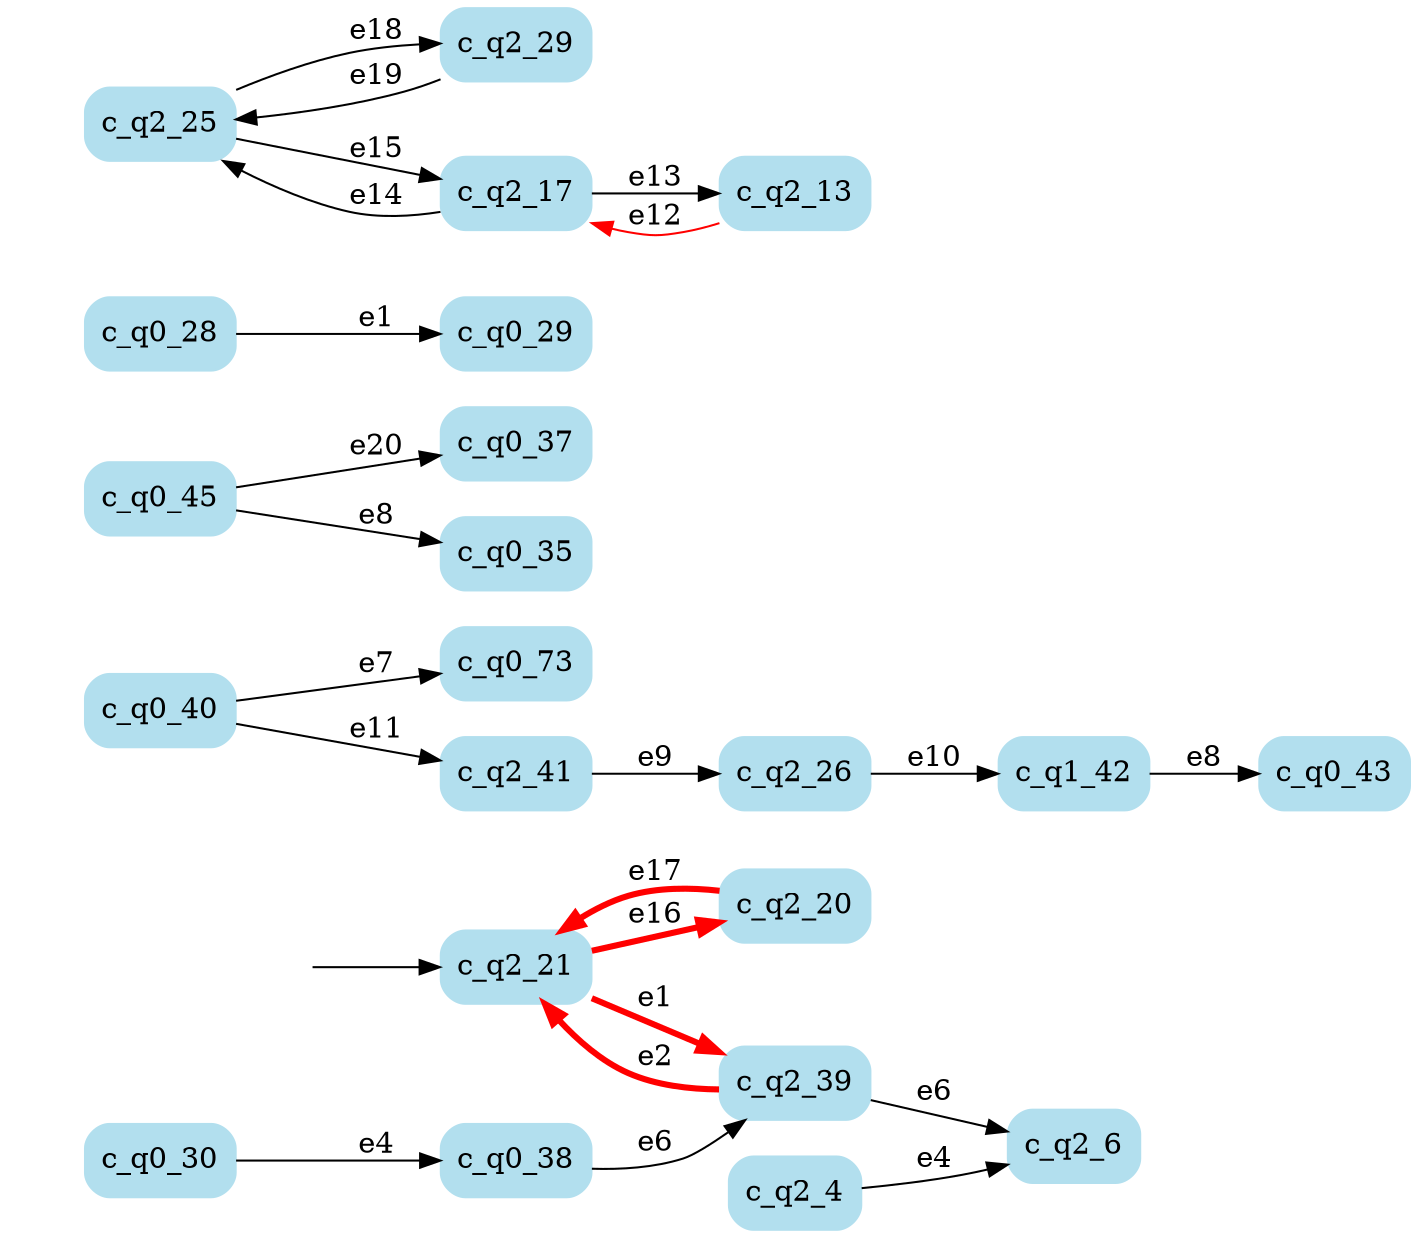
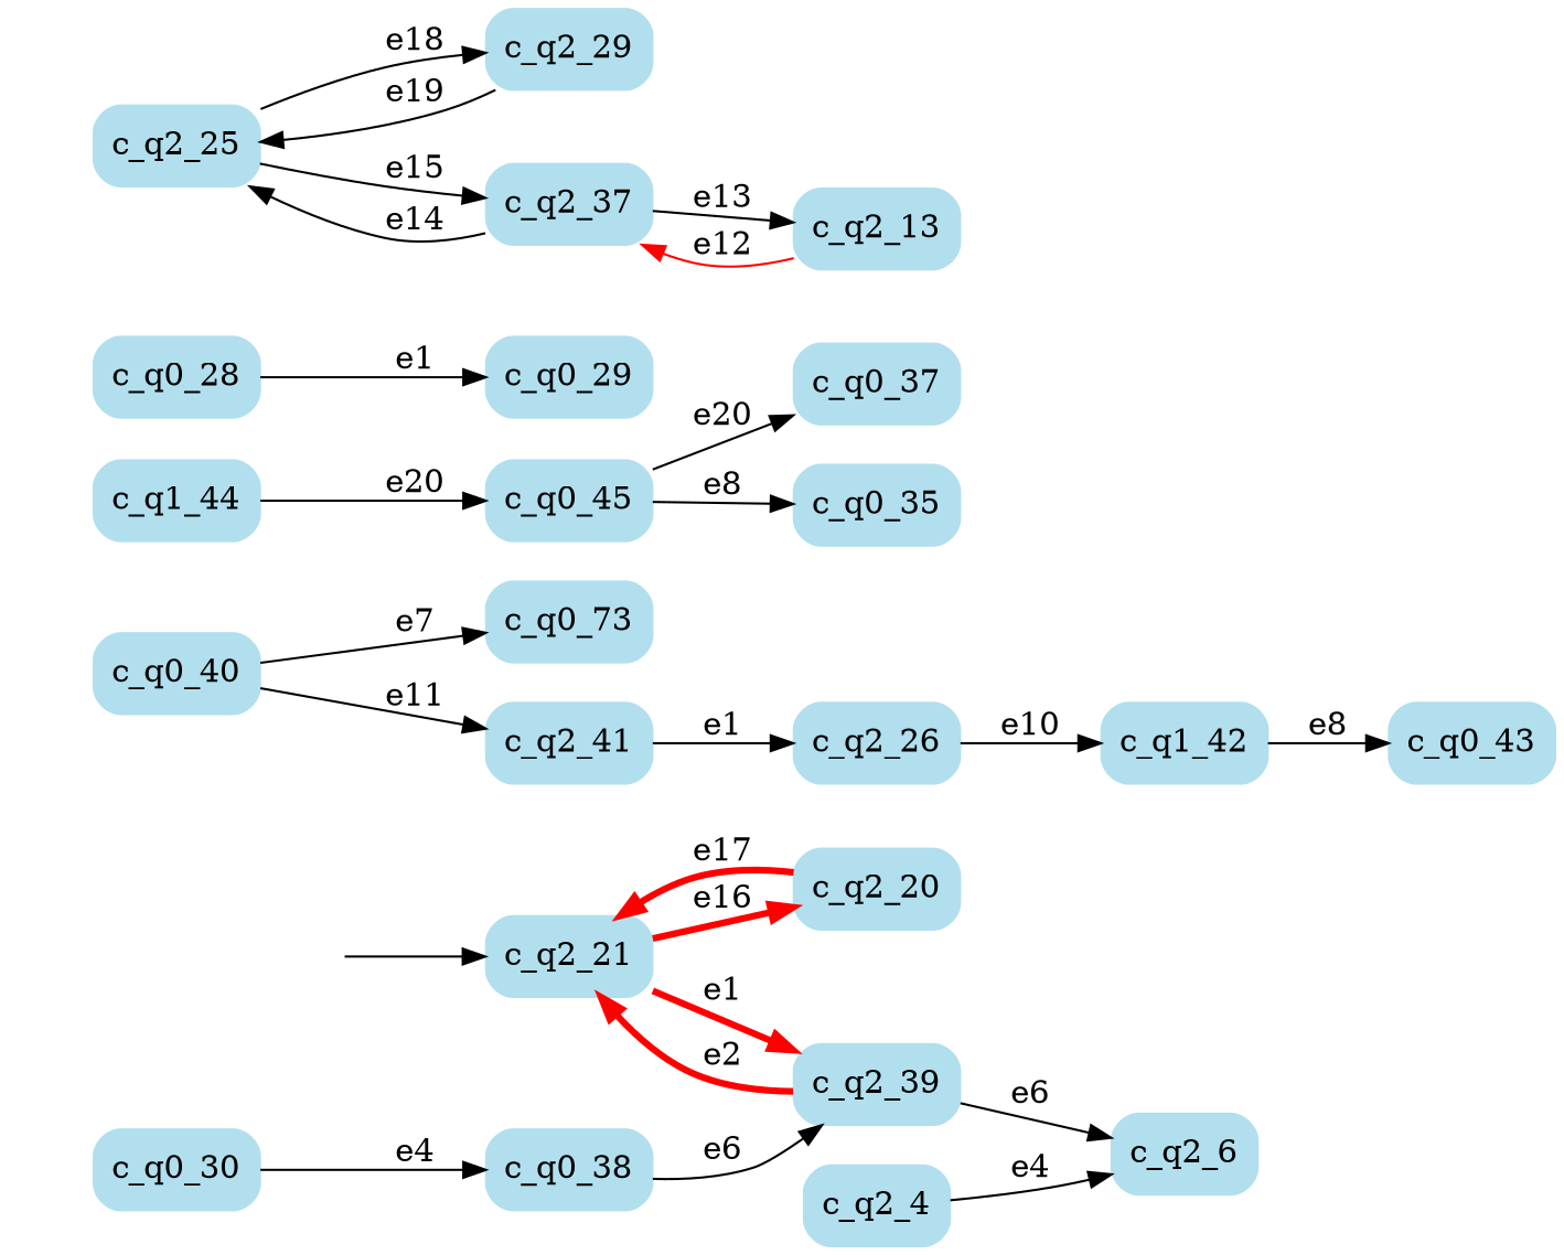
  digraph {
    rankdir=LR
    node [style="rounded, filled" color=lightblue2 shape=box]
    start_c_q2_21 [style=invisible color="" shape=""]
    n2 [label=c_q2_21]
    n3 [label=c_q2_39]
    n4 [label=c_q2_20]
    n5 [label=c_q0_38]
    n6 [label=c_q2_6]
    n7 [label=c_q1_42]
    n8 [label=c_q0_43]
+   n9 [label=c_q1_44]
    n10 [label=c_q0_45]
    n11 [label=c_q0_37]
    n12 [label=c_q0_35]
    n13 [label=c_q2_26]
    n14 [label=c_q0_28]
    n15 [label=c_q0_29]
    n16 [label=c_q2_25]
    n17 [label=c_q2_29]
-   n18 [label=c_q2_17]
+   n18 [label=c_q2_37]
    n19 [label=c_q2_13]
    n20 [label=c_q0_73]
    n21 [label=c_q2_4]
    n22 [label=c_q0_40]
    n23 [label=c_q2_41]
    n24 [label=c_q0_30]
    start_c_q2_21 -> n2
    n2 -> n3 [color=red label=e1 penwidth=3]
    n2 -> n4 [color=red label=e16 penwidth=3]
    n3 -> n2 [color=red label=e2 penwidth=3]
    n3 -> n6 [label=e6]
    n4 -> n2 [color=red label=e17 penwidth=3]
    n5 -> n3 [label=e6]
    n7 -> n8 [label=e8]
+   n9 -> n10 [label=e20]
    n10 -> n11 [label=e20]
    n10 -> n12 [label=e8]
    n13 -> n7 [label=e10]
    n14 -> n15 [label=e1]
    n16 -> n17 [label=e18]
    n16 -> n18 [label=e15]
    n17 -> n16 [label=e19]
    n18 -> n16 [label=e14]
    n18 -> n19 [label=e13]
    n19 -> n18 [color=red label=e12]
    n21 -> n6 [label=e4]
    n22 -> n20 [label=e7]
    n22 -> n23 [label=e11]
-   n23 -> n13 [label=e9]
+   n23 -> n13 [label=e1]
    n24 -> n5 [label=e4]
  }
